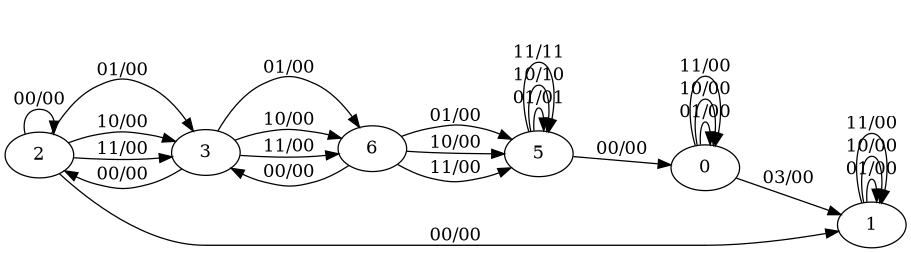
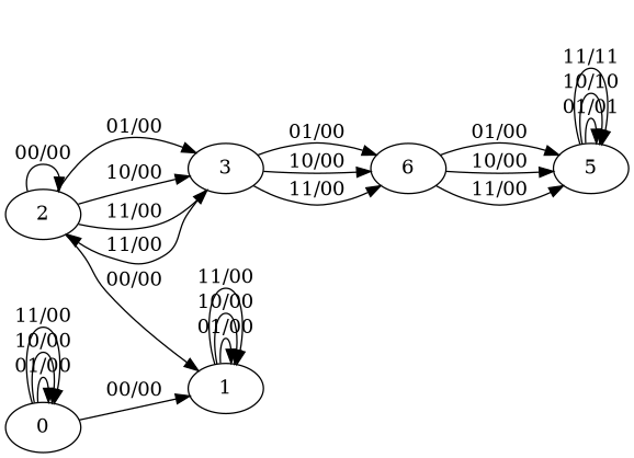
  digraph {
    rankdir=LR
    2
    3
    1
    n4 [label=6]
    0
    5
    2 -> 2 [label="00/00"]
    2 -> 3 [label="01/00"]
    2 -> 3 [label="10/00"]
    2 -> 3 [label="11/00"]
    2 -> 1 [label="00/00"]
-   3 -> 2 [label="00/00"]
+   3 -> 2 [label="11/00"]
    3 -> n4 [label="01/00"]
    3 -> n4 [label="10/00"]
    3 -> n4 [label="11/00"]
    1 -> 1 [label="01/00"]
    1 -> 1 [label="10/00"]
    1 -> 1 [label="11/00"]
-   n4 -> 3 [label="00/00"]
    n4 -> 5 [label="01/00"]
    n4 -> 5 [label="10/00"]
    n4 -> 5 [label="11/00"]
-   0 -> 1 [label="03/00"]
+   0 -> 1 [label="00/00"]
    0 -> 0 [label="01/00"]
    0 -> 0 [label="10/00"]
    0 -> 0 [label="11/00"]
-   5 -> 0 [label="00/00"]
    5 -> 5 [label="01/01"]
    5 -> 5 [label="10/10"]
    5 -> 5 [label="11/11"]
  }
